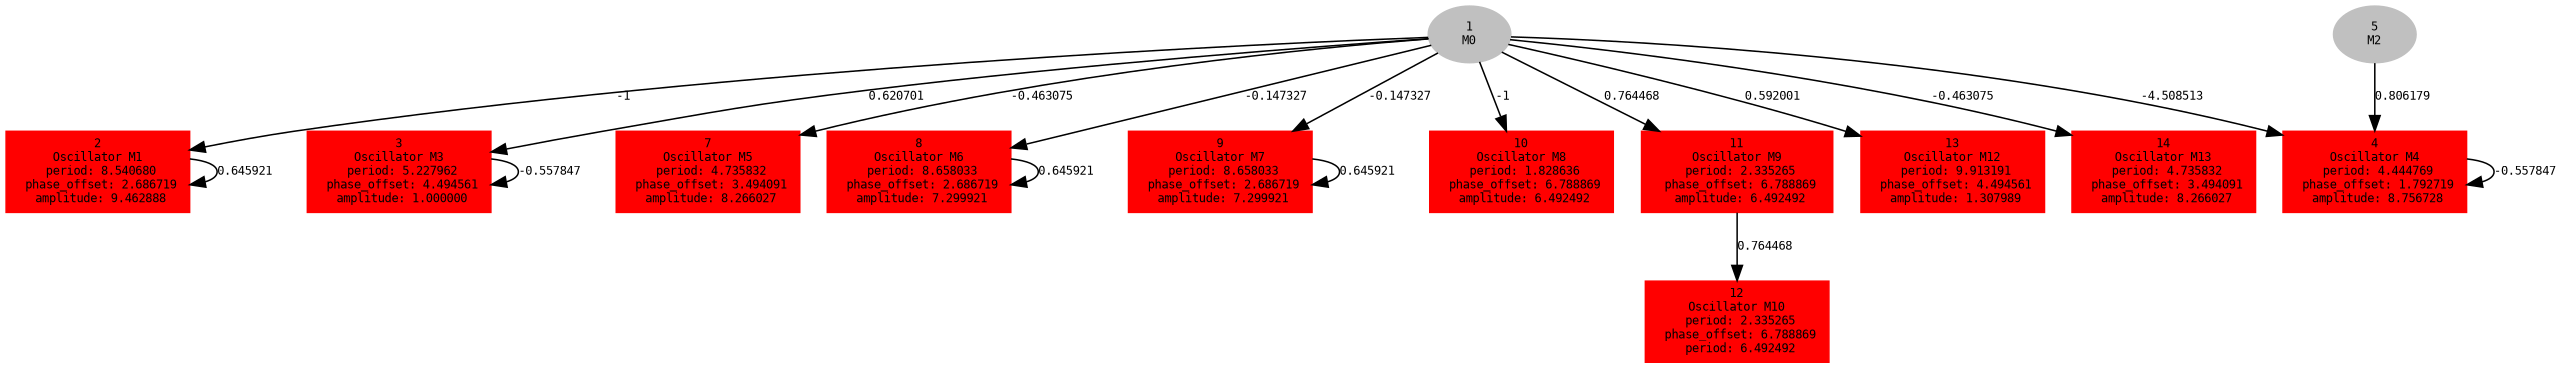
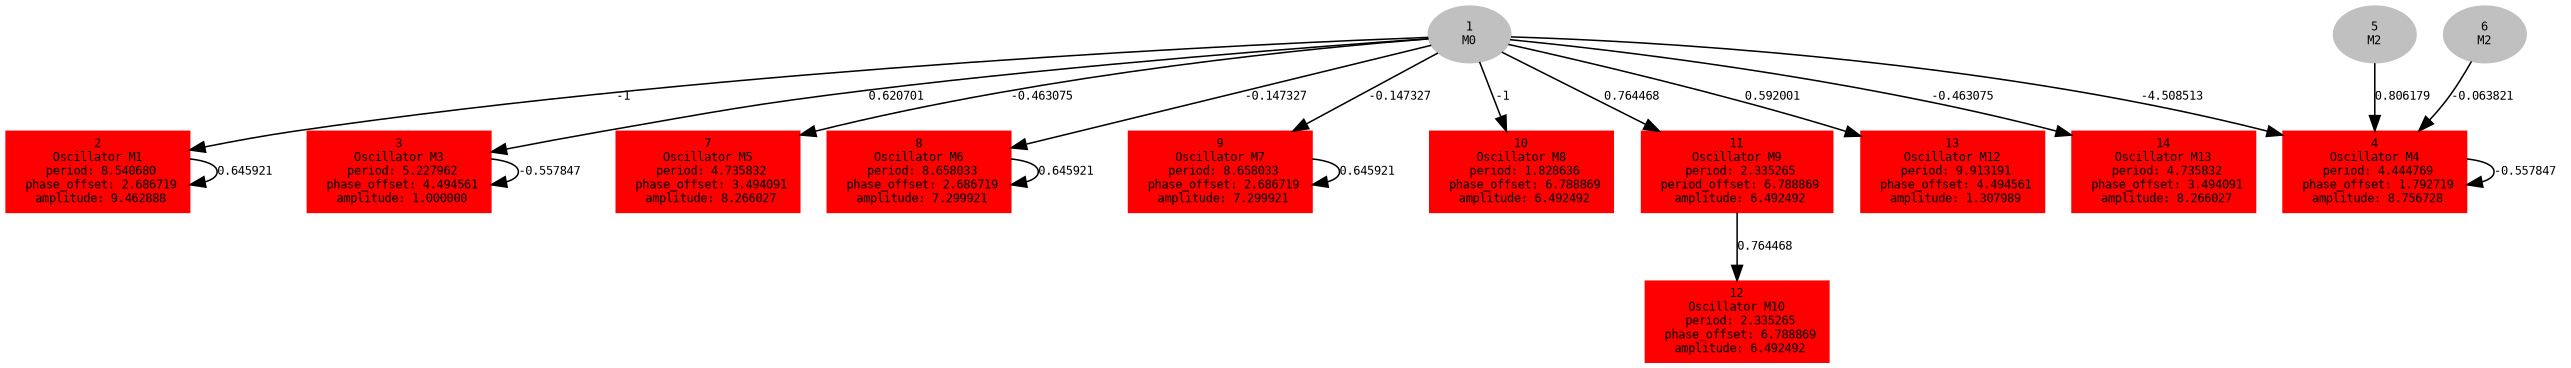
  digraph {
    fontname="DejaVu Sans Mono"
    forcelabels=true
    node [color=red fontname="DejaVu Sans Mono" fontsize=8 style=filled shape=box]
    edge [fontname="DejaVu Sans Mono" fontsize=8]
    n1 [color=grey label=<1<BR/>M0> shape=""]
    n2 [label=<2<BR />Oscillator M1<BR /> period: 8.540680<BR /> phase_offset: 2.686719<BR /> amplitude: 9.462888>]
    n3 [label=<3<BR />Oscillator M3<BR /> period: 5.227962<BR /> phase_offset: 4.494561<BR /> amplitude: 1.000000>]
    n4 [label=<4<BR />Oscillator M4<BR /> period: 4.444769<BR /> phase_offset: 1.792719<BR /> amplitude: 8.756728>]
    n5 [label=<7<BR />Oscillator M5<BR /> period: 4.735832<BR /> phase_offset: 3.494091<BR /> amplitude: 8.266027>]
    n6 [label=<8<BR />Oscillator M6<BR /> period: 8.658033<BR /> phase_offset: 2.686719<BR /> amplitude: 7.299921>]
    n7 [label=<9<BR />Oscillator M7<BR /> period: 8.658033<BR /> phase_offset: 2.686719<BR /> amplitude: 7.299921>]
    n8 [label=<10<BR />Oscillator M8<BR /> period: 1.828636<BR /> phase_offset: 6.788869<BR /> amplitude: 6.492492>]
-   n9 [label=<11<BR />Oscillator M9<BR /> period: 2.335265<BR /> phase_offset: 6.788869<BR /> amplitude: 6.492492>]
+   n9 [label=<11<BR />Oscillator M9<BR /> period: 2.335265<BR /> period_offset: 6.788869<BR /> amplitude: 6.492492>]
    n10 [label=<13<BR />Oscillator M12<BR /> period: 9.913191<BR /> phase_offset: 4.494561<BR /> amplitude: 1.307989>]
    n11 [label=<14<BR />Oscillator M13<BR /> period: 4.735832<BR /> phase_offset: 3.494091<BR /> amplitude: 8.266027>]
-   n12 [label=<12<BR />Oscillator M10<BR /> period: 2.335265<BR /> phase_offset: 6.788869<BR /> period: 6.492492>]
+   n12 [label=<12<BR />Oscillator M10<BR /> period: 2.335265<BR /> phase_offset: 6.788869<BR /> amplitude: 6.492492>]
    n13 [color=grey label=<5<BR/>M2> shape=""]
+   n14 [color=grey label=<6<BR/>M2> shape=""]
    n1 -> n2 [label="-1 "]
    n1 -> n3 [label="0.620701 "]
    n1 -> n4 [label="-4.508513 "]
    n1 -> n5 [label="-0.463075 "]
    n1 -> n6 [label="-0.147327 "]
    n1 -> n7 [label="-0.147327 "]
    n1 -> n8 [label="-1 "]
    n1 -> n9 [label="0.764468 "]
    n1 -> n10 [label="0.592001 "]
    n1 -> n11 [label="-0.463075 "]
    n2 -> n2 [label="0.645921 "]
    n3 -> n3 [label="-0.557847 "]
    n4 -> n4 [label="-0.557847 "]
    n6 -> n6 [label="0.645921 "]
    n7 -> n7 [label="0.645921 "]
    n9 -> n12 [label="0.764468 "]
    n13 -> n4 [label="0.806179 "]
+   n14 -> n4 [label="-0.063821 "]
  }
